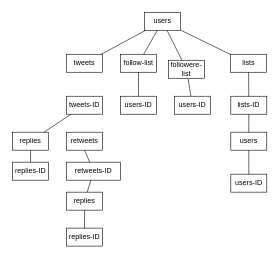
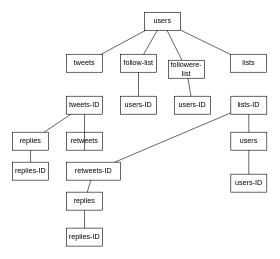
  <mxCell id="0" />
  <mxCell id="1" parent="0" />
  <mxCell id="2" value="users" style="rounded=0;whiteSpace=wrap;html=1;" vertex="1" parent="1"><mxGeometry x="240" y="20" width="60" height="30" as="geometry" /></mxCell>
  <mxCell id="3" value="retweets-ID" style="rounded=0;whiteSpace=wrap;html=1;" vertex="1" parent="1"><mxGeometry x="110" y="270" width="90" height="30" as="geometry" /></mxCell>
  <mxCell id="4" value="users-ID" style="rounded=0;whiteSpace=wrap;html=1;" vertex="1" parent="1"><mxGeometry x="384" y="290" width="60" height="30" as="geometry" /></mxCell>
  <mxCell id="5" value="users" style="rounded=0;whiteSpace=wrap;html=1;" vertex="1" parent="1"><mxGeometry x="384" y="220" width="60" height="30" as="geometry" /></mxCell>
  <mxCell id="6" value="lists-ID" style="rounded=0;whiteSpace=wrap;html=1;" vertex="1" parent="1"><mxGeometry x="384" y="160" width="60" height="30" as="geometry" /></mxCell>
  <mxCell id="7" value="users-ID" style="rounded=0;whiteSpace=wrap;html=1;" vertex="1" parent="1"><mxGeometry x="290" y="160" width="60" height="30" as="geometry" /></mxCell>
  <mxCell id="8" value="users-ID" style="rounded=0;whiteSpace=wrap;html=1;" vertex="1" parent="1"><mxGeometry x="200" y="160" width="60" height="30" as="geometry" /></mxCell>
  <mxCell id="9" value="lists" style="rounded=0;whiteSpace=wrap;html=1;" vertex="1" parent="1"><mxGeometry x="383.5" y="90" width="60" height="30" as="geometry" /></mxCell>
  <mxCell id="10" value="followere-list" style="rounded=0;whiteSpace=wrap;html=1;" vertex="1" parent="1"><mxGeometry x="280" y="100" width="60" height="30" as="geometry" /></mxCell>
  <mxCell id="11" value="follow-list" style="rounded=0;whiteSpace=wrap;html=1;" vertex="1" parent="1"><mxGeometry x="200" y="90" width="60" height="30" as="geometry" /></mxCell>
  <mxCell id="12" value="tweets" style="rounded=0;whiteSpace=wrap;html=1;" vertex="1" parent="1"><mxGeometry x="110" y="90" width="60" height="30" as="geometry" /></mxCell>
  <mxCell id="13" value="replies-ID" style="rounded=0;whiteSpace=wrap;html=1;" vertex="1" parent="1"><mxGeometry x="20" y="270" width="60" height="30" as="geometry" /></mxCell>
  <mxCell id="14" value="replies" style="rounded=0;whiteSpace=wrap;html=1;" vertex="1" parent="1"><mxGeometry x="20" y="220" width="60" height="30" as="geometry" /></mxCell>
  <mxCell id="15" value="retweets" style="rounded=0;whiteSpace=wrap;html=1;" vertex="1" parent="1"><mxGeometry x="110" y="220" width="60" height="30" as="geometry" /></mxCell>
  <mxCell id="16" value="tweets-ID" style="rounded=0;whiteSpace=wrap;html=1;" vertex="1" parent="1"><mxGeometry x="110" y="160" width="60" height="30" as="geometry" /></mxCell>
  <mxCell id="17" value="replies-ID" style="rounded=0;whiteSpace=wrap;html=1;" vertex="1" parent="1"><mxGeometry x="110" y="380" width="60" height="30" as="geometry" /></mxCell>
  <mxCell id="18" value="replies" style="rounded=0;whiteSpace=wrap;html=1;" vertex="1" parent="1"><mxGeometry x="110" y="320" width="60" height="30" as="geometry" /></mxCell>
  <mxCell id="19" value="" style="endArrow=none;html=1;rounded=0;" edge="1" parent="1" source="12" target="2"><mxGeometry width="50" height="50" relative="1" as="geometry"><mxPoint x="120" y="330" as="sourcePoint" /><mxPoint x="170" y="280" as="targetPoint" /></mxGeometry></mxCell>
  <mxCell id="20" value="" style="endArrow=none;html=1;rounded=0;" edge="1" parent="1" source="11" target="2"><mxGeometry width="50" height="50" relative="1" as="geometry"><mxPoint x="177.857" y="100" as="sourcePoint" /><mxPoint x="252.143" y="60" as="targetPoint" /></mxGeometry></mxCell>
  <mxCell id="21" value="" style="endArrow=none;html=1;rounded=0;" edge="1" parent="1" source="14" target="16"><mxGeometry width="50" height="50" relative="1" as="geometry"><mxPoint x="197.857" y="120" as="sourcePoint" /><mxPoint x="60" y="140" as="targetPoint" /></mxGeometry></mxCell>
  <mxCell id="22" value="" style="endArrow=none;html=1;rounded=0;" edge="1" parent="1" source="14" target="13"><mxGeometry width="50" height="50" relative="1" as="geometry"><mxPoint x="207.857" y="130" as="sourcePoint" /><mxPoint x="282.143" y="90" as="targetPoint" /></mxGeometry></mxCell>
  <mxCell id="23" value="" style="endArrow=none;html=1;rounded=0;" edge="1" parent="1" source="18" target="3"><mxGeometry width="50" height="50" relative="1" as="geometry"><mxPoint x="150" y="230" as="sourcePoint" /><mxPoint x="150" y="200" as="targetPoint" /></mxGeometry></mxCell>
- <mxCell id="24" value="" style="endArrow=none;html=1;rounded=0;exitX=0.5;exitY=1;exitDx=0;exitDy=0;" edge="1" parent="1" source="15" target="3"><mxGeometry width="50" height="50" relative="1" as="geometry"><mxPoint x="160" y="240" as="sourcePoint" /><mxPoint x="160" y="210" as="targetPoint" /></mxGeometry></mxCell>
+ <mxCell id="24" value="" style="endArrow=none;html=1;rounded=0;exitX=0.5;exitY=1;exitDx=0;exitDy=0;" edge="1" parent="1" source="15" target="16"><mxGeometry width="50" height="50" relative="1" as="geometry"><mxPoint x="160" y="240" as="sourcePoint" /><mxPoint x="160" y="210" as="targetPoint" /></mxGeometry></mxCell>
  <mxCell id="25" value="" style="endArrow=none;html=1;rounded=0;" edge="1" parent="1" source="18" target="17"><mxGeometry width="50" height="50" relative="1" as="geometry"><mxPoint x="170" y="250" as="sourcePoint" /><mxPoint x="170" y="220" as="targetPoint" /></mxGeometry></mxCell>
  <mxCell id="26" value="" style="endArrow=none;html=1;rounded=0;" edge="1" parent="1" source="7" target="10"><mxGeometry width="50" height="50" relative="1" as="geometry"><mxPoint x="180" y="260" as="sourcePoint" /><mxPoint x="180" y="230" as="targetPoint" /></mxGeometry></mxCell>
  <mxCell id="27" value="" style="endArrow=none;html=1;rounded=0;" edge="1" parent="1" source="8" target="11"><mxGeometry width="50" height="50" relative="1" as="geometry"><mxPoint x="190" y="270" as="sourcePoint" /><mxPoint x="190" y="240" as="targetPoint" /></mxGeometry></mxCell>
- <mxCell id="28" value="" style="endArrow=none;html=1;rounded=0;" edge="1" parent="1" source="6" target="9"><mxGeometry width="50" height="50" relative="1" as="geometry"><mxPoint x="200" y="280" as="sourcePoint" /><mxPoint x="200" y="250" as="targetPoint" /></mxGeometry></mxCell>
+ <mxCell id="28" value="" style="endArrow=none;html=1;rounded=0;" edge="1" parent="1" source="6" target="3"><mxGeometry width="50" height="50" relative="1" as="geometry"><mxPoint x="200" y="280" as="sourcePoint" /><mxPoint x="200" y="250" as="targetPoint" /></mxGeometry></mxCell>
  <mxCell id="29" value="" style="endArrow=none;html=1;rounded=0;" edge="1" parent="1" source="9" target="2"><mxGeometry width="50" height="50" relative="1" as="geometry"><mxPoint x="210" y="290" as="sourcePoint" /><mxPoint x="210" y="260" as="targetPoint" /></mxGeometry></mxCell>
  <mxCell id="30" value="" style="endArrow=none;html=1;rounded=0;" edge="1" parent="1" source="10" target="2"><mxGeometry width="50" height="50" relative="1" as="geometry"><mxPoint x="220" y="300" as="sourcePoint" /><mxPoint x="220" y="270" as="targetPoint" /></mxGeometry></mxCell>
  <mxCell id="31" value="" style="endArrow=none;html=1;rounded=0;" edge="1" parent="1" source="4" target="5"><mxGeometry width="50" height="50" relative="1" as="geometry"><mxPoint x="230" y="310" as="sourcePoint" /><mxPoint x="230" y="280" as="targetPoint" /></mxGeometry></mxCell>
  <mxCell id="32" value="" style="endArrow=none;html=1;rounded=0;" edge="1" parent="1" source="5" target="6"><mxGeometry width="50" height="50" relative="1" as="geometry"><mxPoint x="240" y="320" as="sourcePoint" /><mxPoint x="240" y="290" as="targetPoint" /></mxGeometry></mxCell>
